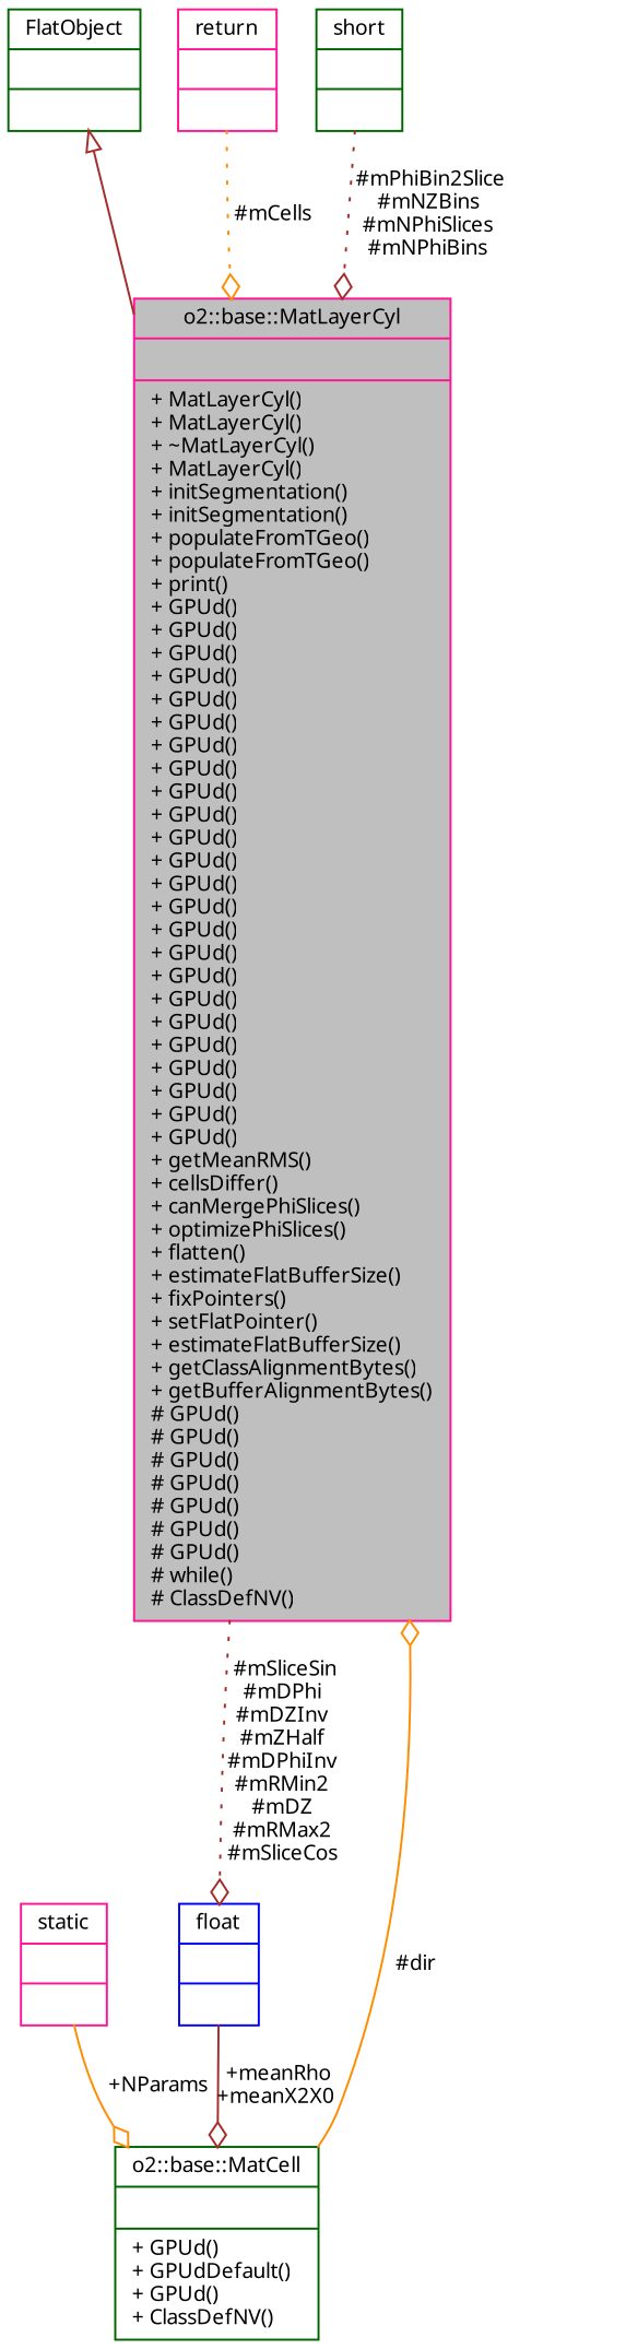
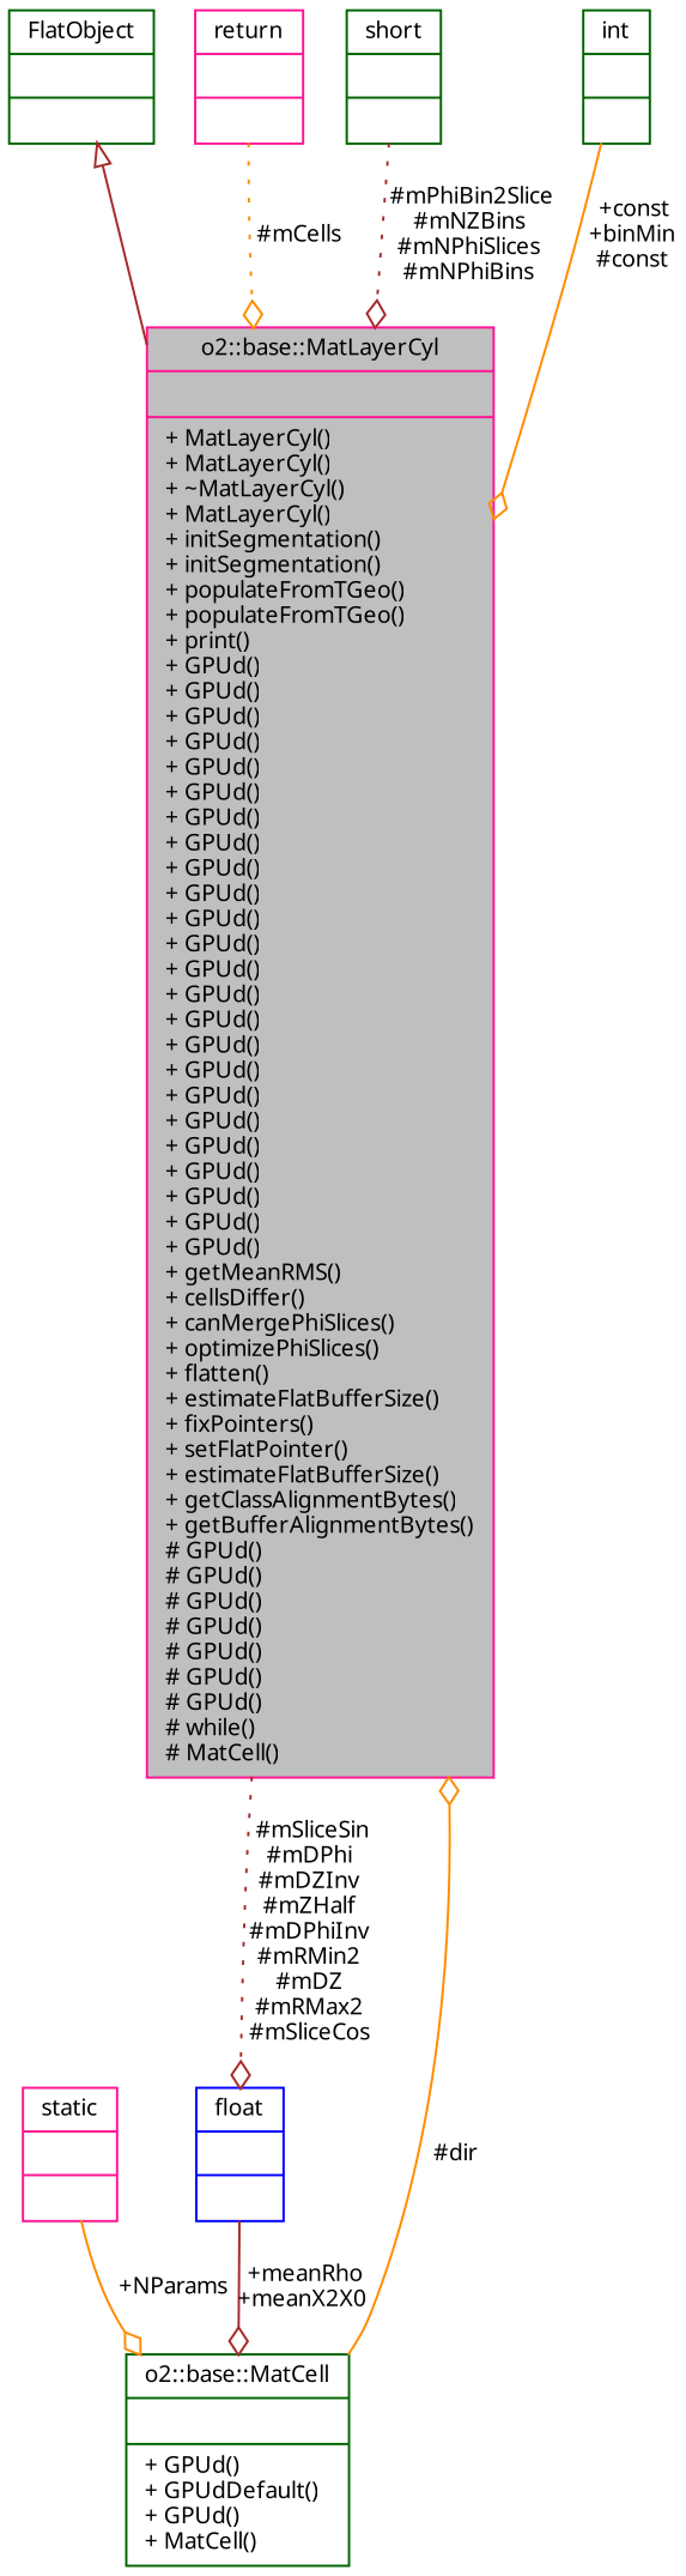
  digraph {
    fontname="Noto Sans"
    node [color=darkgreen fontname="Noto Sans" fontsize=10 shape=record]
    edge [arrowhead=odiamond color=brown fontname="Noto Sans" fontsize=10 labelfontname=Helvetica labelfontsize=10 style=solid]
-   n1 [color=deeppink fillcolor=grey75 fontcolor=black height=0.2 label="{o2::base::MatLayerCyl\n||+ MatLayerCyl()\l+ MatLayerCyl()\l+ ~MatLayerCyl()\l+ MatLayerCyl()\l+ initSegmentation()\l+ initSegmentation()\l+ populateFromTGeo()\l+ populateFromTGeo()\l+ print()\l+ GPUd()\l+ GPUd()\l+ GPUd()\l+ GPUd()\l+ GPUd()\l+ GPUd()\l+ GPUd()\l+ GPUd()\l+ GPUd()\l+ GPUd()\l+ GPUd()\l+ GPUd()\l+ GPUd()\l+ GPUd()\l+ GPUd()\l+ GPUd()\l+ GPUd()\l+ GPUd()\l+ GPUd()\l+ GPUd()\l+ GPUd()\l+ GPUd()\l+ GPUd()\l+ GPUd()\l+ getMeanRMS()\l+ cellsDiffer()\l+ canMergePhiSlices()\l+ optimizePhiSlices()\l+ flatten()\l+ estimateFlatBufferSize()\l+ fixPointers()\l+ setFlatPointer()\l+ estimateFlatBufferSize()\l+ getClassAlignmentBytes()\l+ getBufferAlignmentBytes()\l# GPUd()\l# GPUd()\l# GPUd()\l# GPUd()\l# GPUd()\l# GPUd()\l# GPUd()\l# while()\l# ClassDefNV()\l}" style=filled width=0.4]
+   n1 [color=deeppink fillcolor=grey75 fontcolor=black height=0.2 label="{o2::base::MatLayerCyl\n||+ MatLayerCyl()\l+ MatLayerCyl()\l+ ~MatLayerCyl()\l+ MatLayerCyl()\l+ initSegmentation()\l+ initSegmentation()\l+ populateFromTGeo()\l+ populateFromTGeo()\l+ print()\l+ GPUd()\l+ GPUd()\l+ GPUd()\l+ GPUd()\l+ GPUd()\l+ GPUd()\l+ GPUd()\l+ GPUd()\l+ GPUd()\l+ GPUd()\l+ GPUd()\l+ GPUd()\l+ GPUd()\l+ GPUd()\l+ GPUd()\l+ GPUd()\l+ GPUd()\l+ GPUd()\l+ GPUd()\l+ GPUd()\l+ GPUd()\l+ GPUd()\l+ GPUd()\l+ GPUd()\l+ getMeanRMS()\l+ cellsDiffer()\l+ canMergePhiSlices()\l+ optimizePhiSlices()\l+ flatten()\l+ estimateFlatBufferSize()\l+ fixPointers()\l+ setFlatPointer()\l+ estimateFlatBufferSize()\l+ getClassAlignmentBytes()\l+ getBufferAlignmentBytes()\l# GPUd()\l# GPUd()\l# GPUd()\l# GPUd()\l# GPUd()\l# GPUd()\l# GPUd()\l# while()\l# MatCell()\l}" style=filled width=0.4]
    n2 [color=blue height=0.2 label="{float\n||}" width=0.4]
    n3 [height=0.2 label="{FlatObject\n||}" width=0.4]
    n4 [color=deeppink height=0.2 label="{return\n||}" width=0.4]
-   n5 [height=0.2 label="{o2::base::MatCell\n||+ GPUd()\l+ GPUdDefault()\l+ GPUd()\l+ ClassDefNV()\l}" width=0.4]
+   n5 [height=0.2 label="{o2::base::MatCell\n||+ GPUd()\l+ GPUdDefault()\l+ GPUd()\l+ MatCell()\l}" width=0.4]
    n6 [height=0.2 label="{short\n||}" width=0.4]
+   n7 [height=0.2 label="{int\n||}" width=0.4]
    n8 [color=deeppink height=0.2 label="{static\n||}" width=0.4]
    n1 -> n2 [label=" #mSliceSin\n#mDPhi\n#mDZInv\n#mZHalf\n#mDPhiInv\n#mRMin2\n#mDZ\n#mRMax2\n#mSliceCos" style=dotted]
    n2 -> n5 [label=" +meanRho\n+meanX2X0"]
    n3 -> n1 [arrowtail=onormal dir=back arrowhead=""]
    n4 -> n1 [color=darkorange label=" #mCells" style=dotted]
    n5 -> n1 [color=darkorange label=" #dir"]
    n6 -> n1 [label=" #mPhiBin2Slice\n#mNZBins\n#mNPhiSlices\n#mNPhiBins" style=dotted]
+   n7 -> n1 [color=darkorange label=" +const\n+binMin\n#const"]
    n8 -> n5 [color=darkorange label=" +NParams"]
  }
